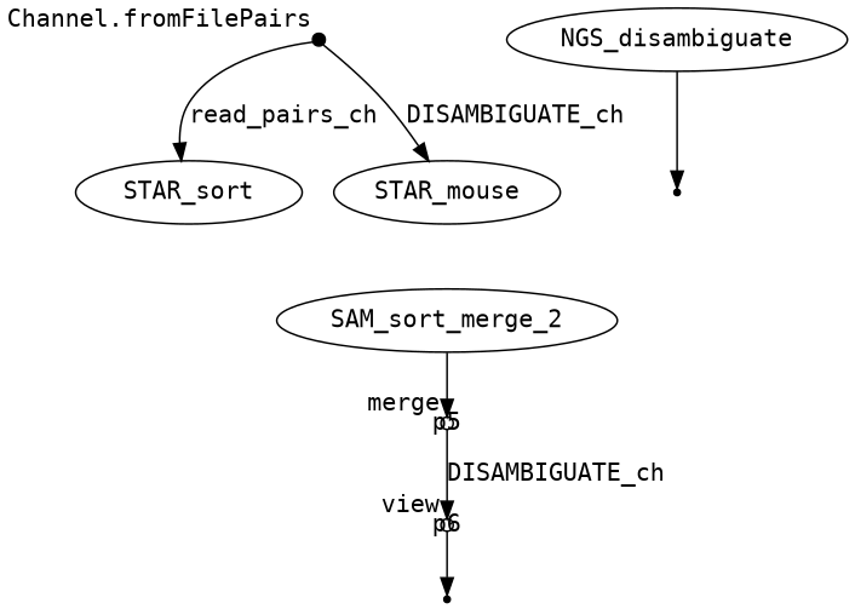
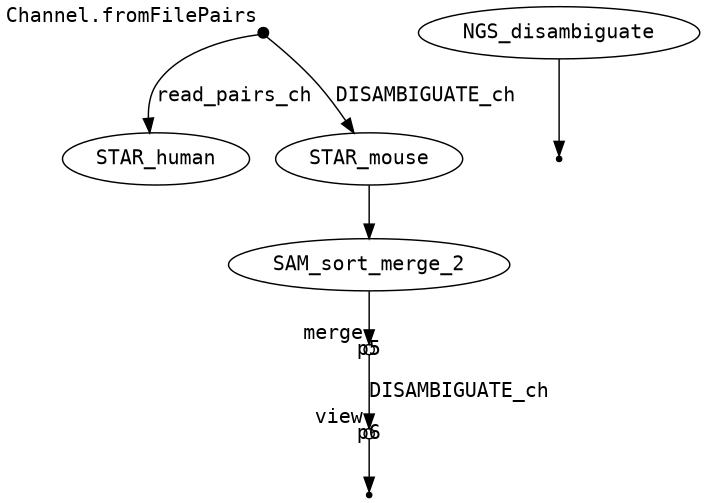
  digraph {
    fontname="DejaVu Sans Mono"
    node [fontname="DejaVu Sans Mono"]
    edge [fontname="DejaVu Sans Mono"]
    p0 [fixedsize=true shape=point width=0.1 xlabel="Channel.fromFilePairs"]
-   n2 [label=STAR_sort]
+   n2 [label=STAR_human]
    n3 [label=STAR_mouse]
    n4 [label=SAM_sort_merge_2]
    p5 [fixedsize=true shape=circle width=0.1 xlabel=merge]
    p6 [fixedsize=true shape=circle width=0.1 xlabel=view]
    p7 [shape=point]
    n8 [label=NGS_disambiguate]
    p9 [shape=point]
    p0 -> n2 [label=read_pairs_ch]
    p0 -> n3 [label=DISAMBIGUATE_ch]
+   n3 -> n4
    n4 -> p5
    p5 -> p6 [label=DISAMBIGUATE_ch]
    p6 -> p7
    n8 -> p9
  }
